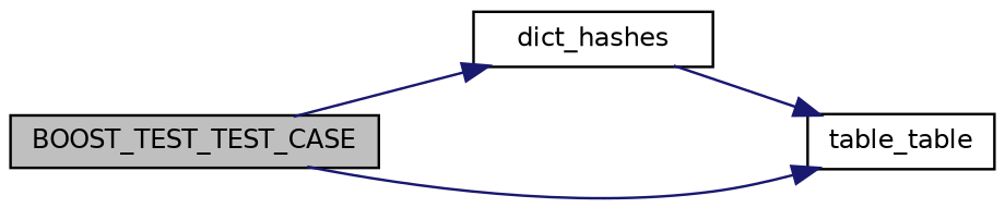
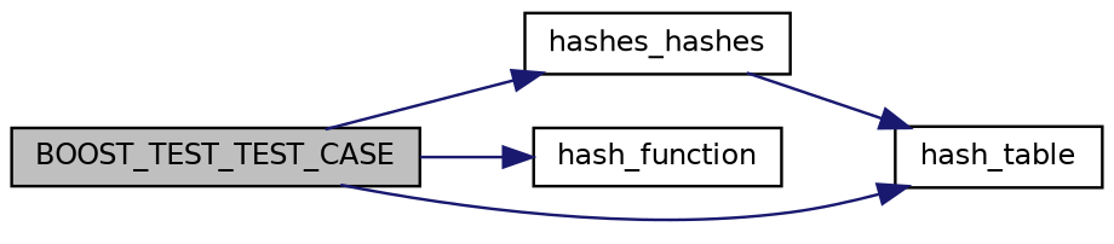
  digraph {
    rankdir=LR
    node [color=black fillcolor=white fontname=Helvetica fontsize=10 shape=record style=filled]
    edge [color=midnightblue fontname=Helvetica fontsize=10 labelfontname=Helvetica labelfontsize=10 style=solid]
    n1 [fillcolor=grey75 fontcolor=black height=0.2 label=BOOST_TEST_TEST_CASE width=0.4]
-   n2 [height=0.2 label=dict_hashes width=0.4]
-   n4 [height=0.2 label=table_table width=0.4]
+   n2 [height=0.2 label=hashes_hashes width=0.4]
+   n3 [height=0.2 label=hash_function width=0.4]
+   n4 [height=0.2 label=hash_table width=0.4]
    n1 -> n2
+   n1 -> n3
    n1 -> n4
    n2 -> n4
  }
